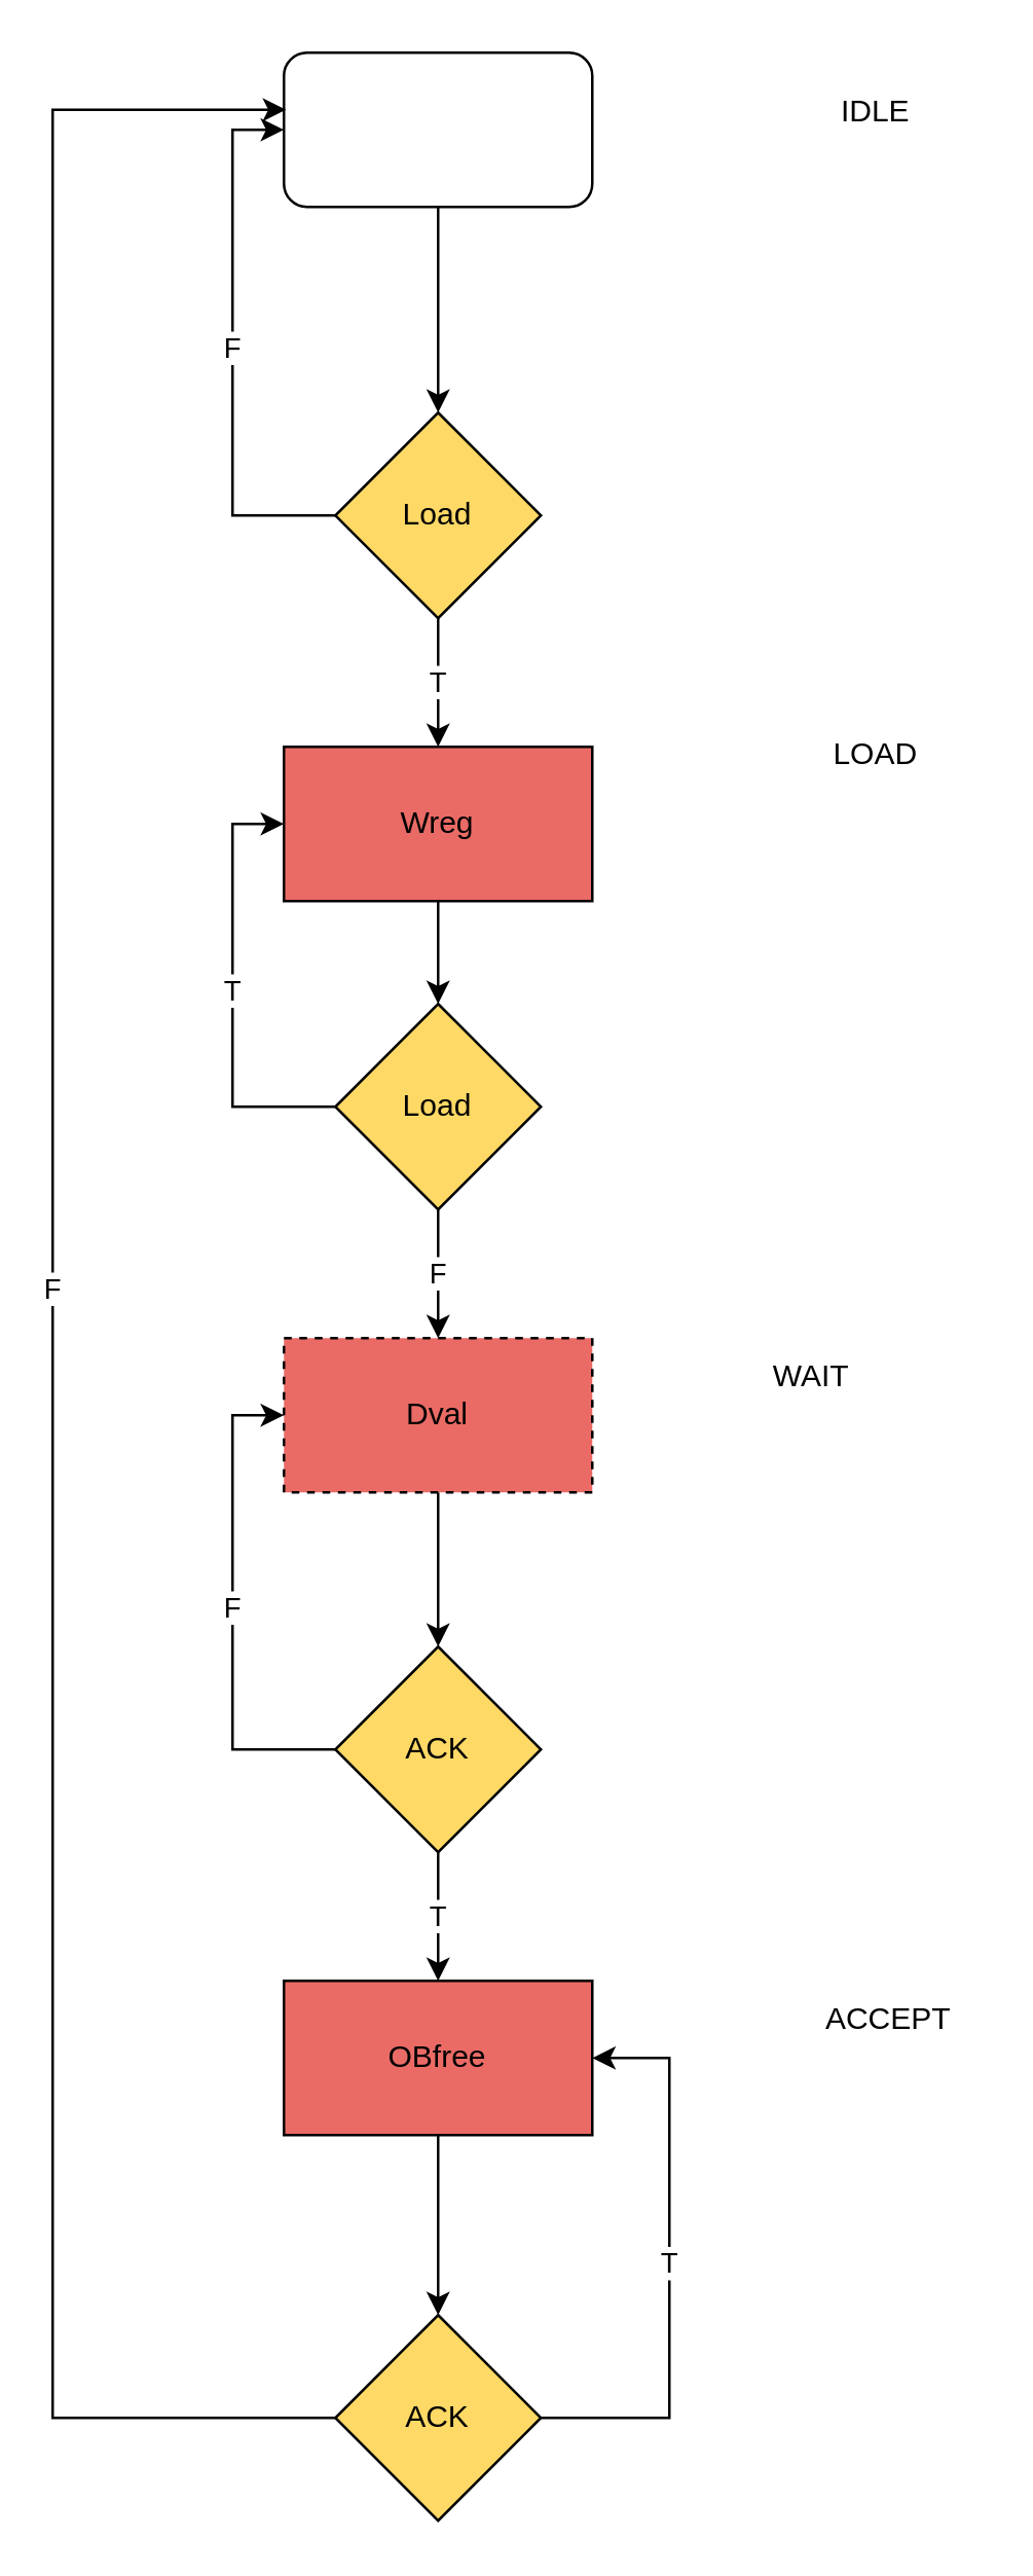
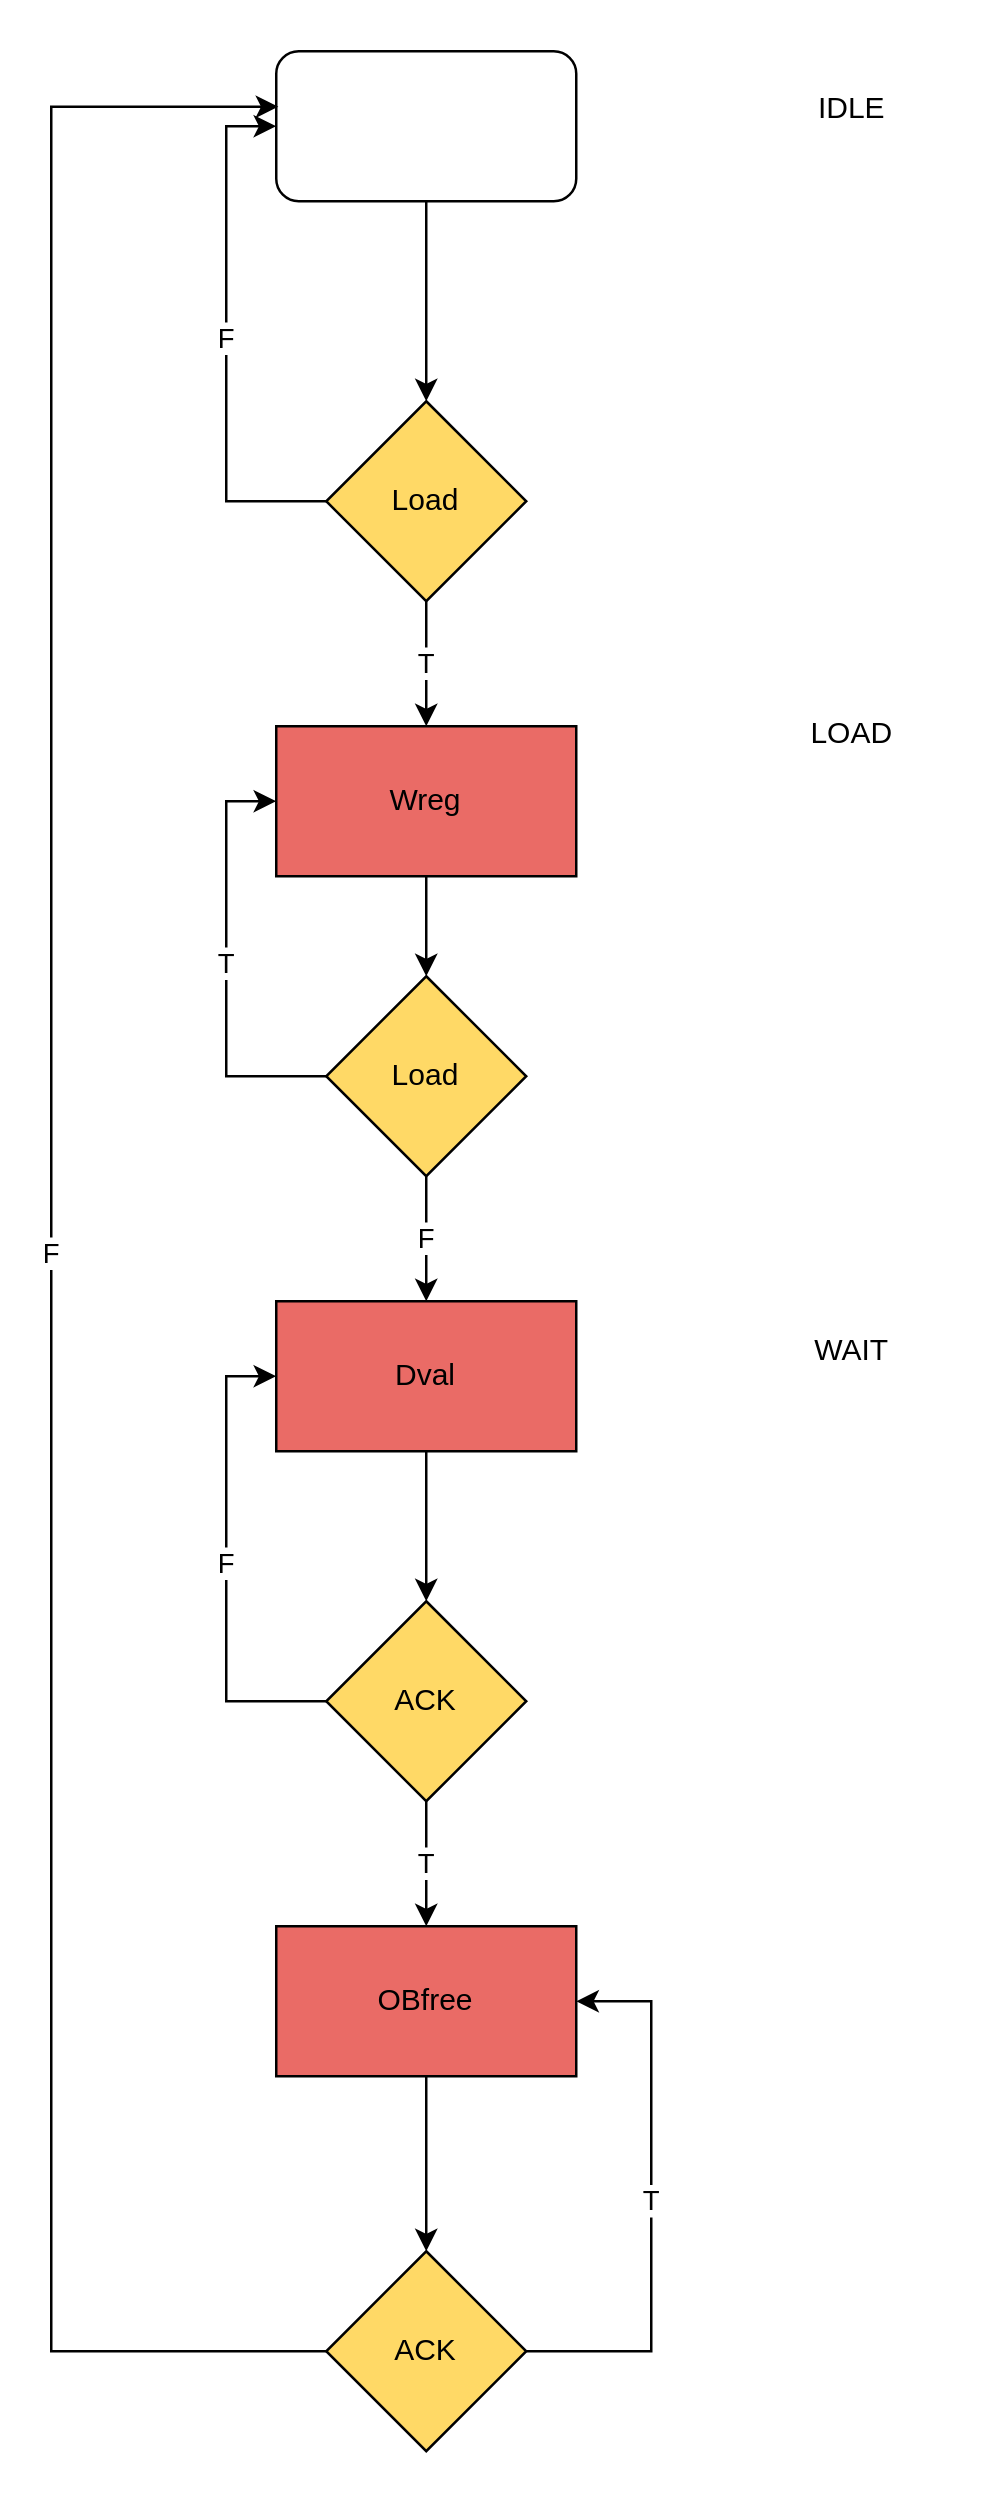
  <mxCell id="0" />
  <mxCell id="1" parent="0" />
  <mxCell id="2" style="edgeStyle=orthogonalEdgeStyle;rounded=0;orthogonalLoop=1;jettySize=auto;html=1;exitX=0.5;exitY=1;exitDx=0;exitDy=0;" edge="1" parent="1" source="3"><mxGeometry relative="1" as="geometry"><mxPoint x="170" y="160" as="targetPoint" /></mxGeometry></mxCell>
  <mxCell id="3" value="" style="rounded=1;whiteSpace=wrap;html=1;" vertex="1" parent="1"><mxGeometry x="110" y="20" width="120" height="60" as="geometry" /></mxCell>
  <mxCell id="4" value="IDLE" style="text;html=1;align=center;verticalAlign=middle;resizable=0;points=[];autosize=1;strokeColor=none;fillColor=none;" vertex="1" parent="1"><mxGeometry x="315" y="28" width="50" height="30" as="geometry" /></mxCell>
  <mxCell id="5" value="LOAD" style="text;html=1;align=center;verticalAlign=middle;resizable=0;points=[];autosize=1;strokeColor=none;fillColor=none;" vertex="1" parent="1"><mxGeometry x="310" y="278" width="60" height="30" as="geometry" /></mxCell>
  <mxCell id="6" value="F" style="edgeStyle=orthogonalEdgeStyle;rounded=0;orthogonalLoop=1;jettySize=auto;html=1;exitX=0;exitY=0.5;exitDx=0;exitDy=0;entryX=0;entryY=0.5;entryDx=0;entryDy=0;" edge="1" parent="1" source="8" target="3"><mxGeometry relative="1" as="geometry" /></mxCell>
  <mxCell id="7" value="T" style="edgeStyle=orthogonalEdgeStyle;rounded=0;orthogonalLoop=1;jettySize=auto;html=1;exitX=0.5;exitY=1;exitDx=0;exitDy=0;entryX=0.5;entryY=0;entryDx=0;entryDy=0;" edge="1" parent="1" source="8" target="10"><mxGeometry relative="1" as="geometry" /></mxCell>
  <mxCell id="8" value="Load" style="rhombus;whiteSpace=wrap;html=1;fillColor=#FFD966;" vertex="1" parent="1"><mxGeometry x="130" y="160" width="80" height="80" as="geometry" /></mxCell>
  <mxCell id="9" style="edgeStyle=orthogonalEdgeStyle;rounded=0;orthogonalLoop=1;jettySize=auto;html=1;exitX=0.5;exitY=1;exitDx=0;exitDy=0;entryX=0.5;entryY=0;entryDx=0;entryDy=0;" edge="1" parent="1" source="10" target="13"><mxGeometry relative="1" as="geometry" /></mxCell>
  <mxCell id="10" value="Wreg" style="rounded=0;whiteSpace=wrap;html=1;fillColor=#EA6B66;" vertex="1" parent="1"><mxGeometry x="110" y="290" width="120" height="60" as="geometry" /></mxCell>
  <mxCell id="11" value="F" style="edgeStyle=orthogonalEdgeStyle;rounded=0;orthogonalLoop=1;jettySize=auto;html=1;" edge="1" parent="1" source="13" target="15"><mxGeometry relative="1" as="geometry" /></mxCell>
  <mxCell id="12" value="T" style="edgeStyle=orthogonalEdgeStyle;rounded=0;orthogonalLoop=1;jettySize=auto;html=1;exitX=0;exitY=0.5;exitDx=0;exitDy=0;entryX=0;entryY=0.5;entryDx=0;entryDy=0;" edge="1" parent="1" source="13" target="10"><mxGeometry relative="1" as="geometry" /></mxCell>
  <mxCell id="13" value="Load" style="rhombus;whiteSpace=wrap;html=1;fillColor=#FFD966;" vertex="1" parent="1"><mxGeometry x="130" y="390" width="80" height="80" as="geometry" /></mxCell>
  <mxCell id="14" style="edgeStyle=orthogonalEdgeStyle;rounded=0;orthogonalLoop=1;jettySize=auto;html=1;exitX=0.5;exitY=1;exitDx=0;exitDy=0;entryX=0.5;entryY=0;entryDx=0;entryDy=0;" edge="1" parent="1" source="15" target="19"><mxGeometry relative="1" as="geometry" /></mxCell>
- <mxCell id="15" value="Dval" style="rounded=0;whiteSpace=wrap;html=1;fillColor=#EA6B66;dashed=1;" vertex="1" parent="1"><mxGeometry x="110" y="520" width="120" height="60" as="geometry" /></mxCell>
- <mxCell id="16" value="WAIT" style="text;html=1;align=center;verticalAlign=middle;resizable=0;points=[];autosize=1;strokeColor=none;fillColor=none;" vertex="1" parent="1"><mxGeometry x="290" y="520" width="50" height="30" as="geometry" /></mxCell>
+ <mxCell id="15" value="Dval" style="rounded=0;whiteSpace=wrap;html=1;fillColor=#EA6B66;" vertex="1" parent="1"><mxGeometry x="110" y="520" width="120" height="60" as="geometry" /></mxCell>
+ <mxCell id="16" value="WAIT" style="text;html=1;align=center;verticalAlign=middle;resizable=0;points=[];autosize=1;strokeColor=none;fillColor=none;" vertex="1" parent="1"><mxGeometry x="315" y="525" width="50" height="30" as="geometry" /></mxCell>
  <mxCell id="17" value="T" style="edgeStyle=orthogonalEdgeStyle;rounded=0;orthogonalLoop=1;jettySize=auto;html=1;exitX=0.5;exitY=1;exitDx=0;exitDy=0;entryX=0.5;entryY=0;entryDx=0;entryDy=0;" edge="1" parent="1" source="19" target="21"><mxGeometry relative="1" as="geometry" /></mxCell>
  <mxCell id="18" value="F" style="edgeStyle=orthogonalEdgeStyle;rounded=0;orthogonalLoop=1;jettySize=auto;html=1;exitX=0;exitY=0.5;exitDx=0;exitDy=0;entryX=0;entryY=0.5;entryDx=0;entryDy=0;" edge="1" parent="1" source="19" target="15"><mxGeometry relative="1" as="geometry" /></mxCell>
  <mxCell id="19" value="ACK" style="rhombus;whiteSpace=wrap;html=1;fillColor=#FFD966;" vertex="1" parent="1"><mxGeometry x="130" y="640" width="80" height="80" as="geometry" /></mxCell>
  <mxCell id="20" value="" style="edgeStyle=orthogonalEdgeStyle;rounded=0;orthogonalLoop=1;jettySize=auto;html=1;" edge="1" parent="1" source="21" target="25"><mxGeometry relative="1" as="geometry" /></mxCell>
  <mxCell id="21" value="OBfree" style="rounded=0;whiteSpace=wrap;html=1;fillColor=#EA6B66;" vertex="1" parent="1"><mxGeometry x="110" y="770" width="120" height="60" as="geometry" /></mxCell>
- <mxCell id="22" value="ACCEPT" style="text;html=1;align=center;verticalAlign=middle;resizable=0;points=[];autosize=1;strokeColor=none;fillColor=none;" vertex="1" parent="1"><mxGeometry x="310" y="770" width="70" height="30" as="geometry" /></mxCell>
  <mxCell id="23" value="F" style="edgeStyle=orthogonalEdgeStyle;rounded=0;orthogonalLoop=1;jettySize=auto;html=1;exitX=0;exitY=0.5;exitDx=0;exitDy=0;entryX=0.007;entryY=0.37;entryDx=0;entryDy=0;entryPerimeter=0;" edge="1" parent="1" source="25" target="3"><mxGeometry relative="1" as="geometry"><Array as="points"><mxPoint x="20" y="940" /><mxPoint x="20" y="42" /></Array></mxGeometry></mxCell>
  <mxCell id="24" value="T" style="edgeStyle=orthogonalEdgeStyle;rounded=0;orthogonalLoop=1;jettySize=auto;html=1;exitX=1;exitY=0.5;exitDx=0;exitDy=0;entryX=1;entryY=0.5;entryDx=0;entryDy=0;" edge="1" parent="1" source="25" target="21"><mxGeometry relative="1" as="geometry"><Array as="points"><mxPoint x="260" y="940" /><mxPoint x="260" y="800" /></Array></mxGeometry></mxCell>
  <mxCell id="25" value="ACK" style="rhombus;whiteSpace=wrap;html=1;rounded=0;fillColor=#FFD966;" vertex="1" parent="1"><mxGeometry x="130" y="900" width="80" height="80" as="geometry" /></mxCell>
